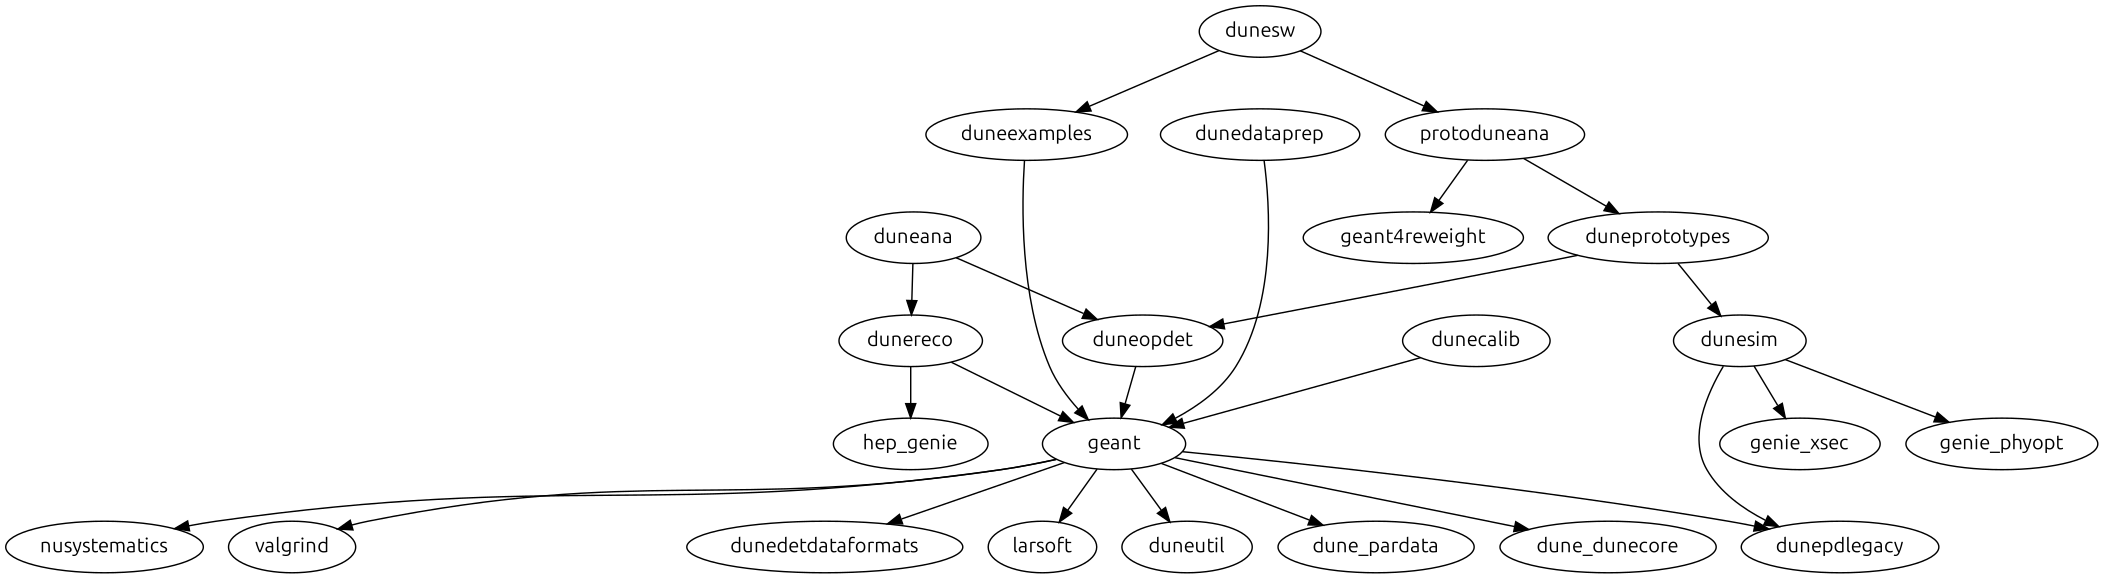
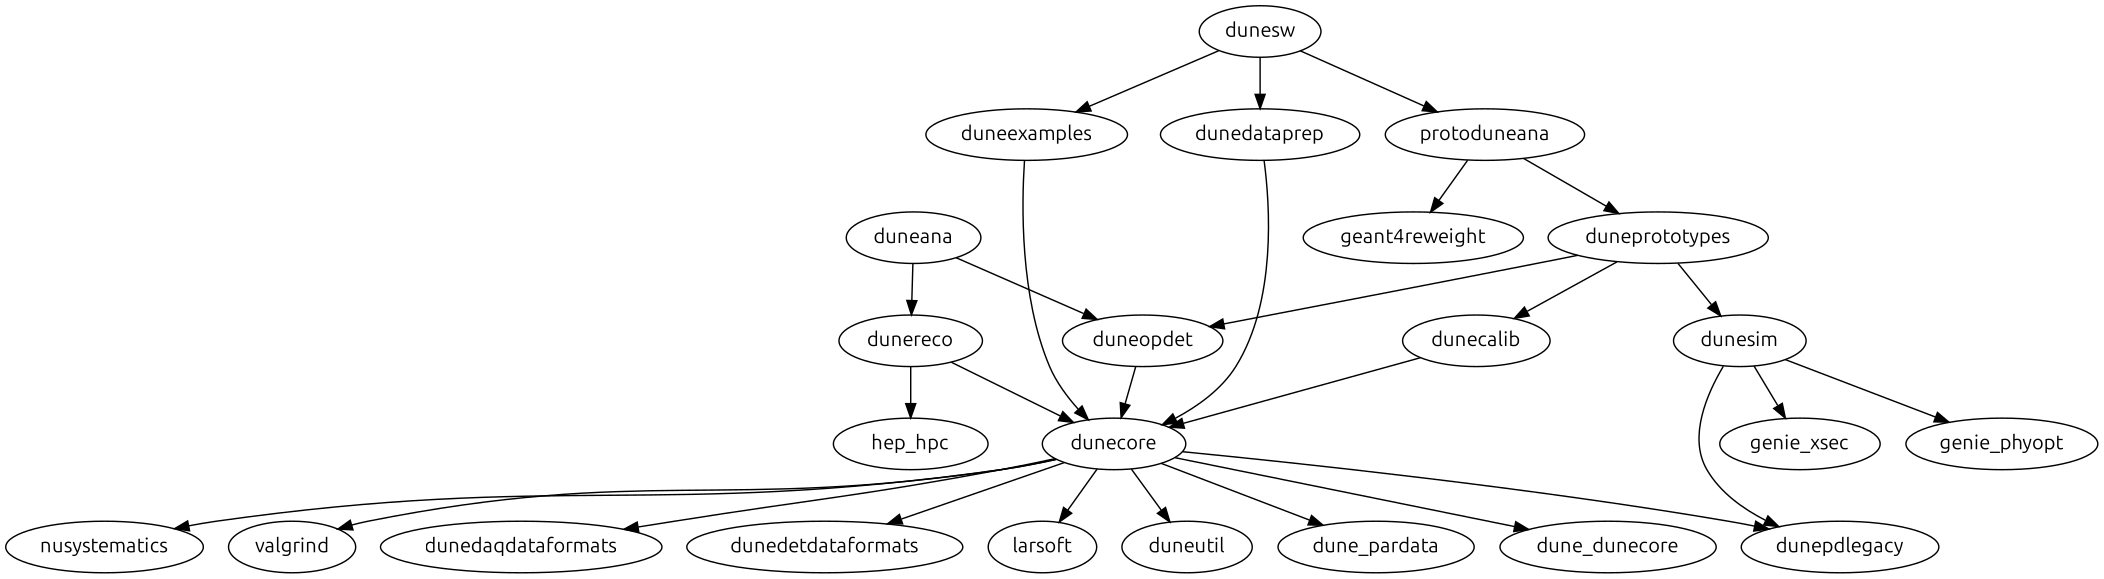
  digraph {
    fontname=Ubuntu
    node [fontname=Ubuntu]
    edge [fontname=Ubuntu]
    dunesw
    duneexamples
    dunedataprep
    protoduneana
-   dunecore [label=geant]
+   dunecore
    duneana
    dunereco
    duneopdet
    duneprototypes
    geant4reweight
    duneutil
    dune_pardata
    n13 [label=dune_dunecore]
    nusystematics
    dunepdlegacy
    valgrind
+   dunedaqdataformats
    dunedetdataformats
    larsoft
-   hep_hpc [label=hep_genie]
+   hep_hpc
    dunesim
    dunecalib
    genie_xsec
    genie_phyopt
    dunesw -> duneexamples
+   dunesw -> dunedataprep
    dunesw -> protoduneana
    duneexamples -> dunecore
    dunedataprep -> dunecore
    protoduneana -> duneprototypes
    protoduneana -> geant4reweight
    dunecore -> duneutil
    dunecore -> dune_pardata
    dunecore -> n13
    dunecore -> nusystematics
    dunecore -> dunepdlegacy
    dunecore -> valgrind
+   dunecore -> dunedaqdataformats
    dunecore -> dunedetdataformats
    dunecore -> larsoft
    duneana -> dunereco
    duneana -> duneopdet
    dunereco -> dunecore
    dunereco -> hep_hpc
    duneopdet -> dunecore
    duneprototypes -> duneopdet
    duneprototypes -> dunesim
+   duneprototypes -> dunecalib
    dunesim -> dunepdlegacy
    dunesim -> genie_xsec
    dunesim -> genie_phyopt
    dunecalib -> dunecore
  }
